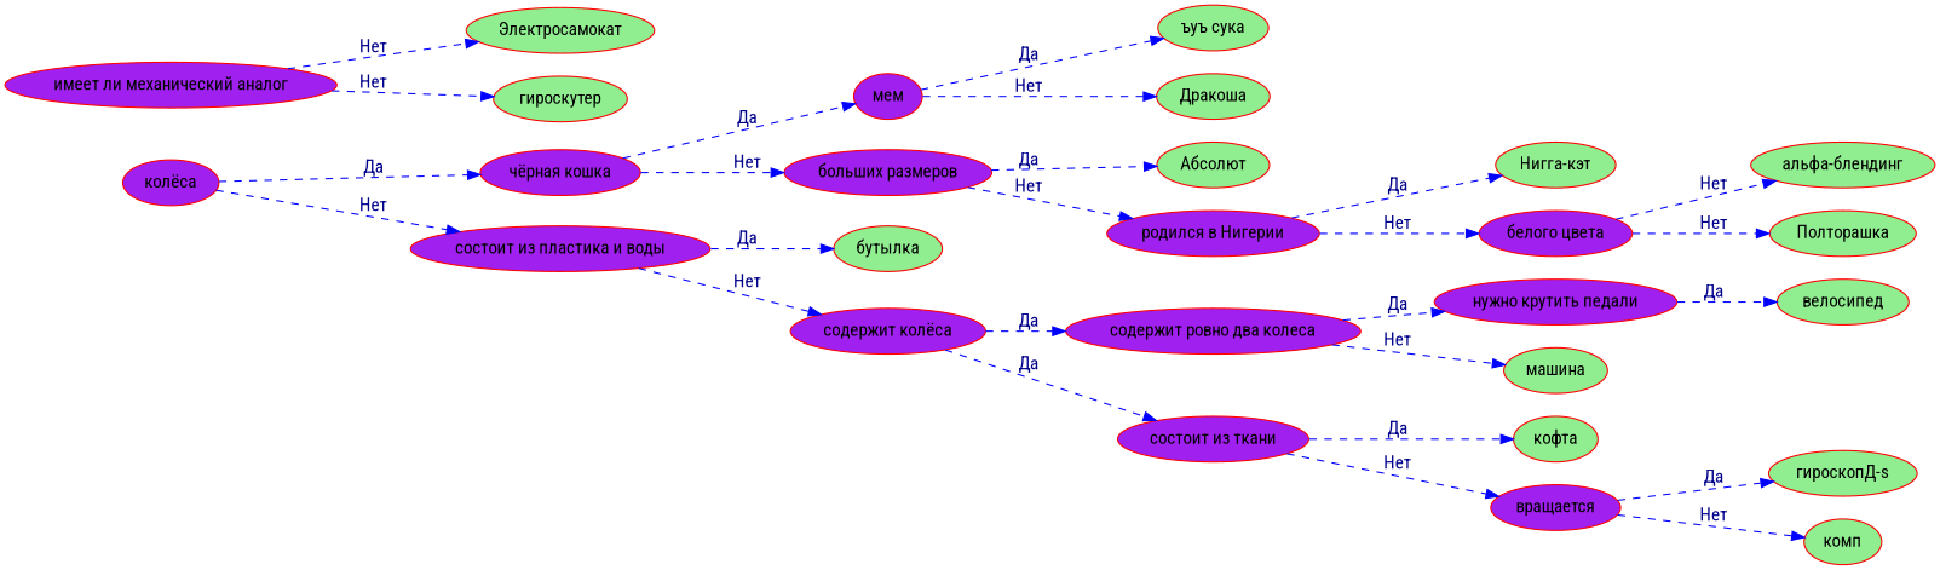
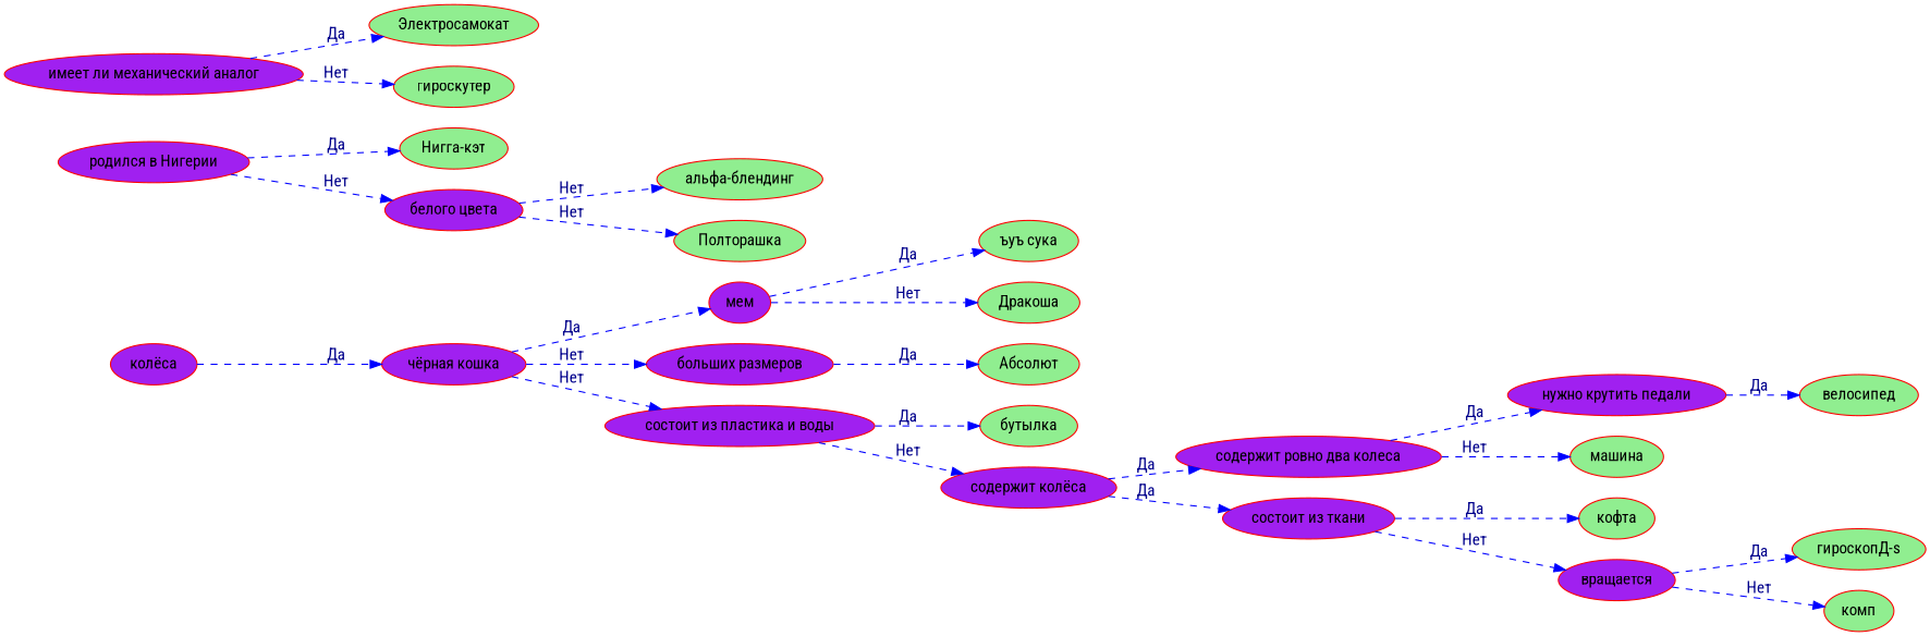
  digraph {
    fontname="Roboto Condensed"
    rankdir=LR
    node [color=Red fillcolor=lightgreen fontname="Roboto Condensed" shape=ellipse style=filled]
    edge [color=Blue fontcolor=darkblue fontname="Roboto Condensed" style=dashed]
    n1 [label="ъуъ сука"]
    "мем" [fillcolor=purple]
    n3 [label="Дракоша"]
    "чёрная кошка" [fillcolor=purple]
    "больших размеров" [fillcolor=purple]
    n6 [label="Абсолют"]
    "родился в Нигерии" [fillcolor=purple]
    n8 [label="Нигга-кэт"]
    "белого цвета" [fillcolor=purple]
    n10 [label="альфа-блендинг"]
    n11 [label="Полторашка"]
    n12 [fillcolor=purple label="колёса"]
    "состоит из пластика и воды" [fillcolor=purple]
    n14 [label="бутылка"]
    "содержит колёса" [fillcolor=purple]
    "содержит ровно два колеса" [fillcolor=purple]
    "состоит из ткани" [fillcolor=purple]
    n18 [label="велосипед"]
    "нужно крутить педали" [fillcolor=purple]
    "имеет ли механический аналог" [fillcolor=purple]
    n21 [label="Электросамокат"]
    n22 [label="гироскутер"]
    n23 [label="машина"]
    n24 [label="кофта"]
    "вращается" [fillcolor=purple]
    n26 [label="гироскопД-ѕ"]
    n27 [label="комп"]
    "мем" -> n1 [label="Да"]
    "мем" -> n3 [label="Нет"]
    "чёрная кошка" -> "мем" [label="Да"]
    "чёрная кошка" -> "больших размеров" [label="Нет"]
    "больших размеров" -> n6 [label="Да"]
-   "больших размеров" -> "родился в Нигерии" [label="Нет"]
    "родился в Нигерии" -> n8 [label="Да"]
    "родился в Нигерии" -> "белого цвета" [label="Нет"]
    "белого цвета" -> n10 [label="Нет"]
    "белого цвета" -> n11 [label="Нет"]
    n12 -> "чёрная кошка" [label="Да"]
-   n12 -> "состоит из пластика и воды" [label="Нет"]
+   "чёрная кошка" -> "состоит из пластика и воды" [label="Нет"]
    "состоит из пластика и воды" -> n14 [label="Да"]
    "состоит из пластика и воды" -> "содержит колёса" [label="Нет"]
    "содержит колёса" -> "содержит ровно два колеса" [label="Да"]
    "содержит колёса" -> "состоит из ткани" [label="Да"]
    "содержит ровно два колеса" -> "нужно крутить педали" [label="Да"]
    "содержит ровно два колеса" -> n23 [label="Нет"]
    "состоит из ткани" -> n24 [label="Да"]
    "состоит из ткани" -> "вращается" [label="Нет"]
    "нужно крутить педали" -> n18 [label="Да"]
-   "имеет ли механический аналог" -> n21 [label="Нет"]
+   "имеет ли механический аналог" -> n21 [label="Да"]
    "имеет ли механический аналог" -> n22 [label="Нет"]
    "вращается" -> n26 [label="Да"]
    "вращается" -> n27 [label="Нет"]
  }
